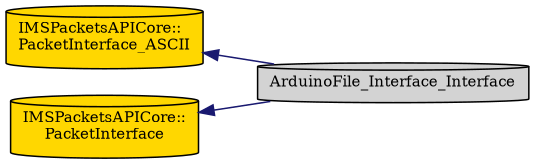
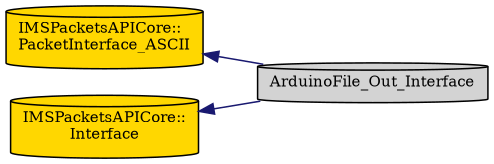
  digraph {
    fontname="DejaVu Serif"
    rankdir=LR
    node [color=black fillcolor=gold fontname="DejaVu Serif" fontsize=10 shape=cylinder style=filled]
    edge [color=midnightblue dir=back fontname="DejaVu Serif" fontsize=10 labelfontname=Helvetica labelfontsize=10 style=solid]
-   n1 [fillcolor=lightgrey fontcolor=black height=0.2 label=ArduinoFile_Interface_Interface width=0.4]
+   n1 [fillcolor=lightgrey fontcolor=black height=0.2 label=ArduinoFile_Out_Interface width=0.4]
    n2 [height=0.2 label="IMSPacketsAPICore::\lPacketInterface_ASCII" width=0.4]
-   n3 [height=0.2 label="IMSPacketsAPICore::\lPacketInterface" width=0.4]
+   n3 [height=0.2 label="IMSPacketsAPICore::\lInterface" width=0.4]
    n2 -> n1
    n3 -> n1
  }
